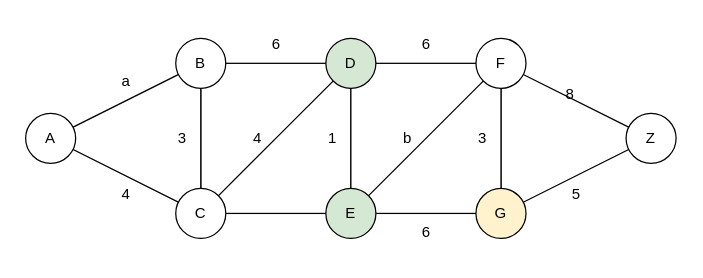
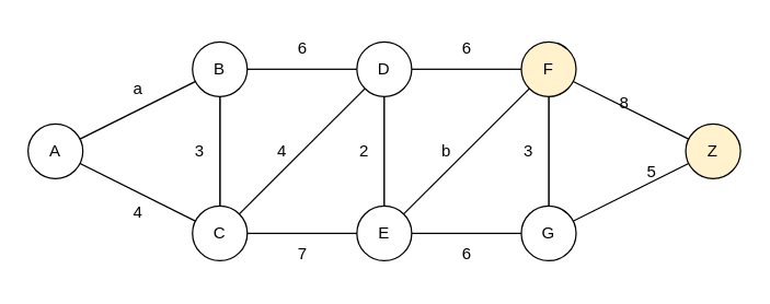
  <mxCell id="0" />
  <mxCell id="1" parent="0" />
  <mxCell id="2" value="" style="whiteSpace=wrap;html=1;aspect=fixed;" vertex="1" parent="1"><mxGeometry x="160" y="50" width="120" height="120" as="geometry" /></mxCell>
  <mxCell id="3" value="" style="triangle;whiteSpace=wrap;html=1;" vertex="1" parent="1"><mxGeometry x="400" y="50" width="120" height="120" as="geometry" /></mxCell>
  <mxCell id="4" value="" style="triangle;whiteSpace=wrap;html=1;rotation=-180;" vertex="1" parent="1"><mxGeometry x="40" y="50" width="120" height="120" as="geometry" /></mxCell>
  <mxCell id="5" value="" style="endArrow=none;html=1;rounded=0;exitX=0;exitY=1;exitDx=0;exitDy=0;entryX=1;entryY=0;entryDx=0;entryDy=0;" edge="1" parent="1" source="2" target="2"><mxGeometry width="50" height="50" relative="1" as="geometry"><mxPoint x="240" y="200" as="sourcePoint" /><mxPoint x="290" y="150" as="targetPoint" /></mxGeometry></mxCell>
  <mxCell id="6" value="" style="whiteSpace=wrap;html=1;aspect=fixed;" vertex="1" parent="1"><mxGeometry x="280" y="50" width="120" height="120" as="geometry" /></mxCell>
  <mxCell id="7" value="" style="endArrow=none;html=1;rounded=0;exitX=0;exitY=1;exitDx=0;exitDy=0;entryX=1;entryY=0;entryDx=0;entryDy=0;" edge="1" parent="1" source="6" target="6"><mxGeometry width="50" height="50" relative="1" as="geometry"><mxPoint x="240" y="100" as="sourcePoint" /><mxPoint x="290" y="50" as="targetPoint" /></mxGeometry></mxCell>
- <mxCell id="8" value="D" style="ellipse;whiteSpace=wrap;html=1;aspect=fixed;fillColor=#d5e8d4;" vertex="1" parent="1"><mxGeometry x="260" y="30" width="40" height="40" as="geometry" /></mxCell>
- <mxCell id="9" value="E" style="ellipse;whiteSpace=wrap;html=1;aspect=fixed;fillColor=#d5e8d4;" vertex="1" parent="1"><mxGeometry x="260" y="150" width="40" height="40" as="geometry" /></mxCell>
+ <mxCell id="8" value="D" style="ellipse;whiteSpace=wrap;html=1;aspect=fixed;" vertex="1" parent="1"><mxGeometry x="260" y="30" width="40" height="40" as="geometry" /></mxCell>
+ <mxCell id="9" value="E" style="ellipse;whiteSpace=wrap;html=1;aspect=fixed;" vertex="1" parent="1"><mxGeometry x="260" y="150" width="40" height="40" as="geometry" /></mxCell>
  <mxCell id="10" value="C" style="ellipse;whiteSpace=wrap;html=1;aspect=fixed;" vertex="1" parent="1"><mxGeometry x="140" y="150" width="40" height="40" as="geometry" /></mxCell>
  <mxCell id="11" value="A" style="ellipse;whiteSpace=wrap;html=1;aspect=fixed;" vertex="1" parent="1"><mxGeometry x="20" y="90" width="40" height="40" as="geometry" /></mxCell>
  <mxCell id="12" value="B" style="ellipse;whiteSpace=wrap;html=1;aspect=fixed;" vertex="1" parent="1"><mxGeometry x="140" y="30" width="40" height="40" as="geometry" /></mxCell>
- <mxCell id="13" value="F" style="ellipse;whiteSpace=wrap;html=1;aspect=fixed;" vertex="1" parent="1"><mxGeometry x="380" y="30" width="40" height="40" as="geometry" /></mxCell>
- <mxCell id="14" value="G" style="ellipse;whiteSpace=wrap;html=1;aspect=fixed;fillColor=#fff2cc;" vertex="1" parent="1"><mxGeometry x="380" y="150" width="40" height="40" as="geometry" /></mxCell>
- <mxCell id="15" value="Z" style="ellipse;whiteSpace=wrap;html=1;aspect=fixed;" vertex="1" parent="1"><mxGeometry x="500" y="90" width="40" height="40" as="geometry" /></mxCell>
+ <mxCell id="13" value="F" style="ellipse;whiteSpace=wrap;html=1;aspect=fixed;fillColor=#fff2cc;" vertex="1" parent="1"><mxGeometry x="380" y="30" width="40" height="40" as="geometry" /></mxCell>
+ <mxCell id="14" value="G" style="ellipse;whiteSpace=wrap;html=1;aspect=fixed;" vertex="1" parent="1"><mxGeometry x="380" y="150" width="40" height="40" as="geometry" /></mxCell>
+ <mxCell id="15" value="Z" style="ellipse;whiteSpace=wrap;html=1;aspect=fixed;fillColor=#fff2cc;" vertex="1" parent="1"><mxGeometry x="500" y="90" width="40" height="40" as="geometry" /></mxCell>
  <mxCell id="16" value="4" style="text;html=1;align=center;verticalAlign=middle;resizable=0;points=[];autosize=1;strokeColor=none;fillColor=none;" vertex="1" parent="1"><mxGeometry x="85" y="140" width="30" height="30" as="geometry" /></mxCell>
  <mxCell id="17" value="3" style="text;html=1;align=center;verticalAlign=middle;resizable=0;points=[];autosize=1;strokeColor=none;fillColor=none;" vertex="1" parent="1"><mxGeometry x="130" y="95" width="30" height="30" as="geometry" /></mxCell>
  <mxCell id="18" value="a" style="text;html=1;align=center;verticalAlign=middle;resizable=0;points=[];autosize=1;strokeColor=none;fillColor=none;" vertex="1" parent="1"><mxGeometry x="85" y="50" width="30" height="30" as="geometry" /></mxCell>
  <mxCell id="19" value="6" style="text;html=1;align=center;verticalAlign=middle;resizable=0;points=[];autosize=1;strokeColor=none;fillColor=none;" vertex="1" parent="1"><mxGeometry x="205" y="20" width="30" height="30" as="geometry" /></mxCell>
- <mxCell id="20" value="1" style="text;html=1;align=center;verticalAlign=middle;resizable=0;points=[];autosize=1;strokeColor=none;fillColor=none;" vertex="1" parent="1"><mxGeometry x="250" y="95" width="30" height="30" as="geometry" /></mxCell>
+ <mxCell id="20" value="2" style="text;html=1;align=center;verticalAlign=middle;resizable=0;points=[];autosize=1;strokeColor=none;fillColor=none;" vertex="1" parent="1"><mxGeometry x="250" y="95" width="30" height="30" as="geometry" /></mxCell>
  <mxCell id="21" value="4" style="text;html=1;align=center;verticalAlign=middle;resizable=0;points=[];autosize=1;strokeColor=none;fillColor=none;" vertex="1" parent="1"><mxGeometry x="190" y="95" width="30" height="30" as="geometry" /></mxCell>
+ <mxCell id="22" value="7" style="text;html=1;align=center;verticalAlign=middle;resizable=0;points=[];autosize=1;strokeColor=none;fillColor=none;" vertex="1" parent="1"><mxGeometry x="205" y="170" width="30" height="30" as="geometry" /></mxCell>
  <mxCell id="23" value="6" style="text;html=1;align=center;verticalAlign=middle;resizable=0;points=[];autosize=1;strokeColor=none;fillColor=none;" vertex="1" parent="1"><mxGeometry x="325" y="20" width="30" height="30" as="geometry" /></mxCell>
  <mxCell id="24" value="6" style="text;html=1;align=center;verticalAlign=middle;resizable=0;points=[];autosize=1;strokeColor=none;fillColor=none;" vertex="1" parent="1"><mxGeometry x="325" y="170" width="30" height="30" as="geometry" /></mxCell>
  <mxCell id="25" value="b" style="text;html=1;align=center;verticalAlign=middle;resizable=0;points=[];autosize=1;strokeColor=none;fillColor=none;" vertex="1" parent="1"><mxGeometry x="310" y="95" width="30" height="30" as="geometry" /></mxCell>
  <mxCell id="26" value="3" style="text;html=1;align=center;verticalAlign=middle;resizable=0;points=[];autosize=1;strokeColor=none;fillColor=none;" vertex="1" parent="1"><mxGeometry x="370" y="95" width="30" height="30" as="geometry" /></mxCell>
  <mxCell id="27" value="8" style="text;html=1;align=center;verticalAlign=middle;resizable=0;points=[];autosize=1;strokeColor=none;fillColor=none;" vertex="1" parent="1"><mxGeometry x="440" y="60" width="30" height="30" as="geometry" /></mxCell>
- <mxCell id="28" value="5" style="text;html=1;align=center;verticalAlign=middle;resizable=0;points=[];autosize=1;strokeColor=none;fillColor=none;" vertex="1" parent="1"><mxGeometry x="445" y="140" width="30" height="30" as="geometry" /></mxCell>
+ <mxCell id="28" value="5" style="text;html=1;align=center;verticalAlign=middle;resizable=0;points=[];autosize=1;strokeColor=none;fillColor=none;" vertex="1" parent="1"><mxGeometry x="460" y="110" width="30" height="30" as="geometry" /></mxCell>
